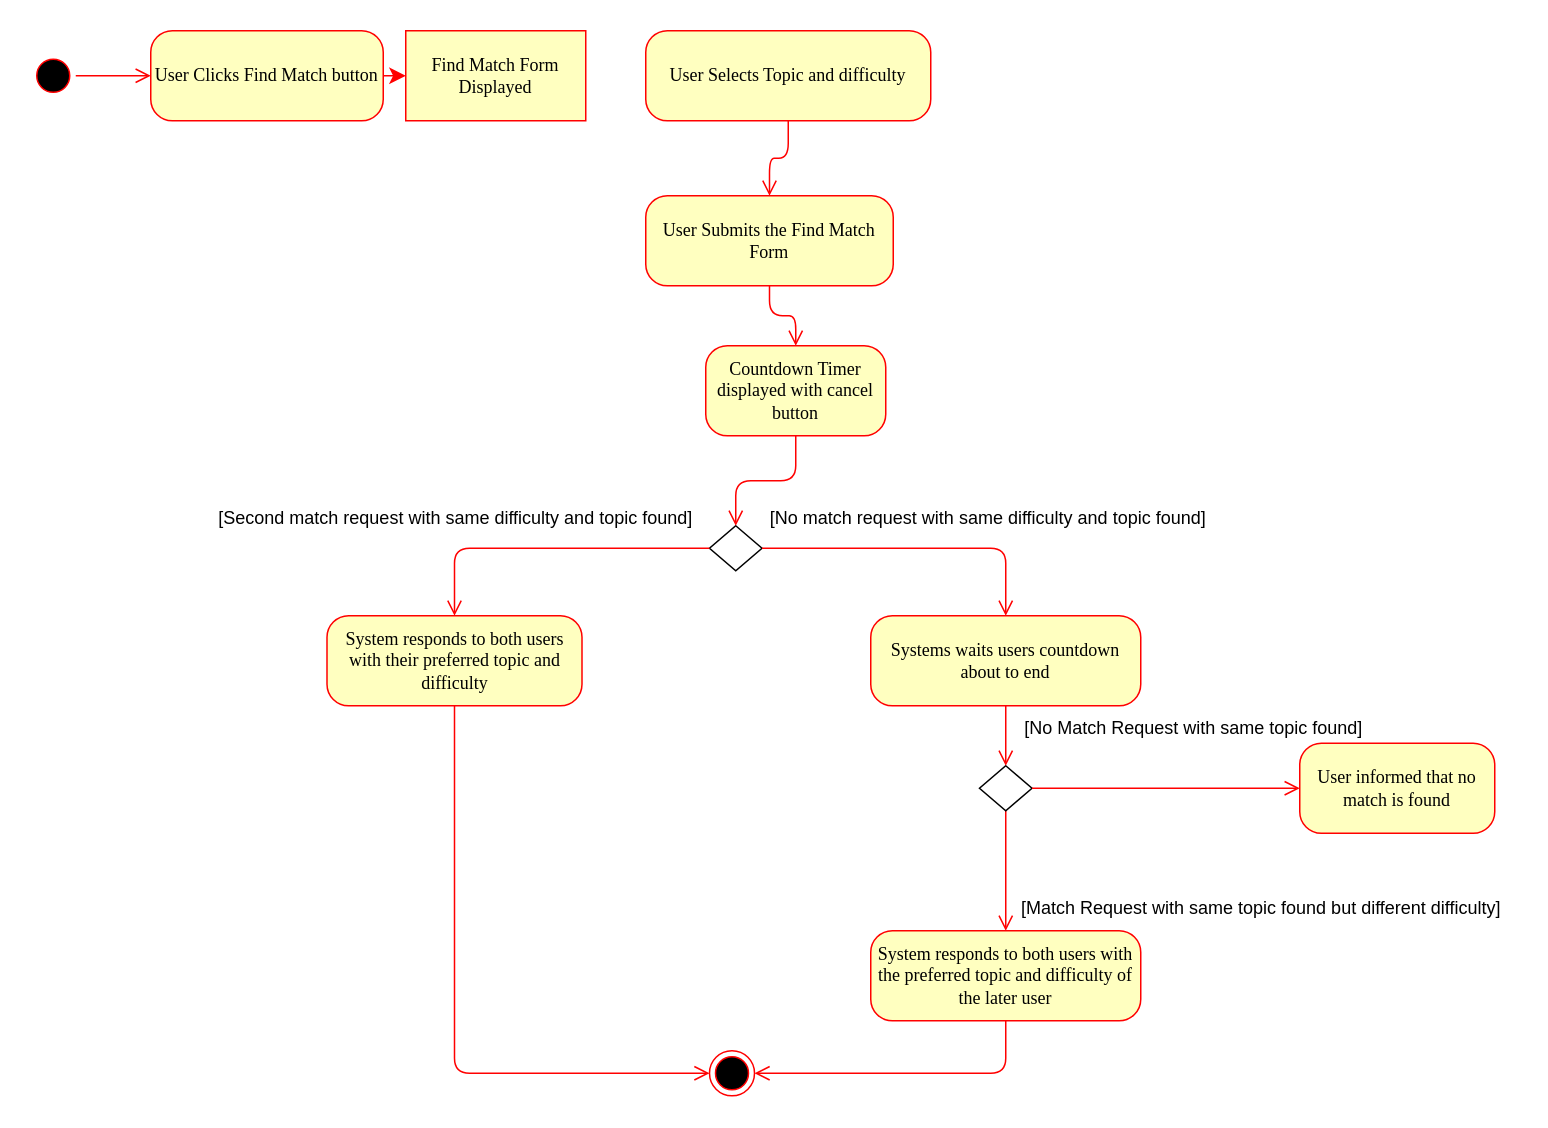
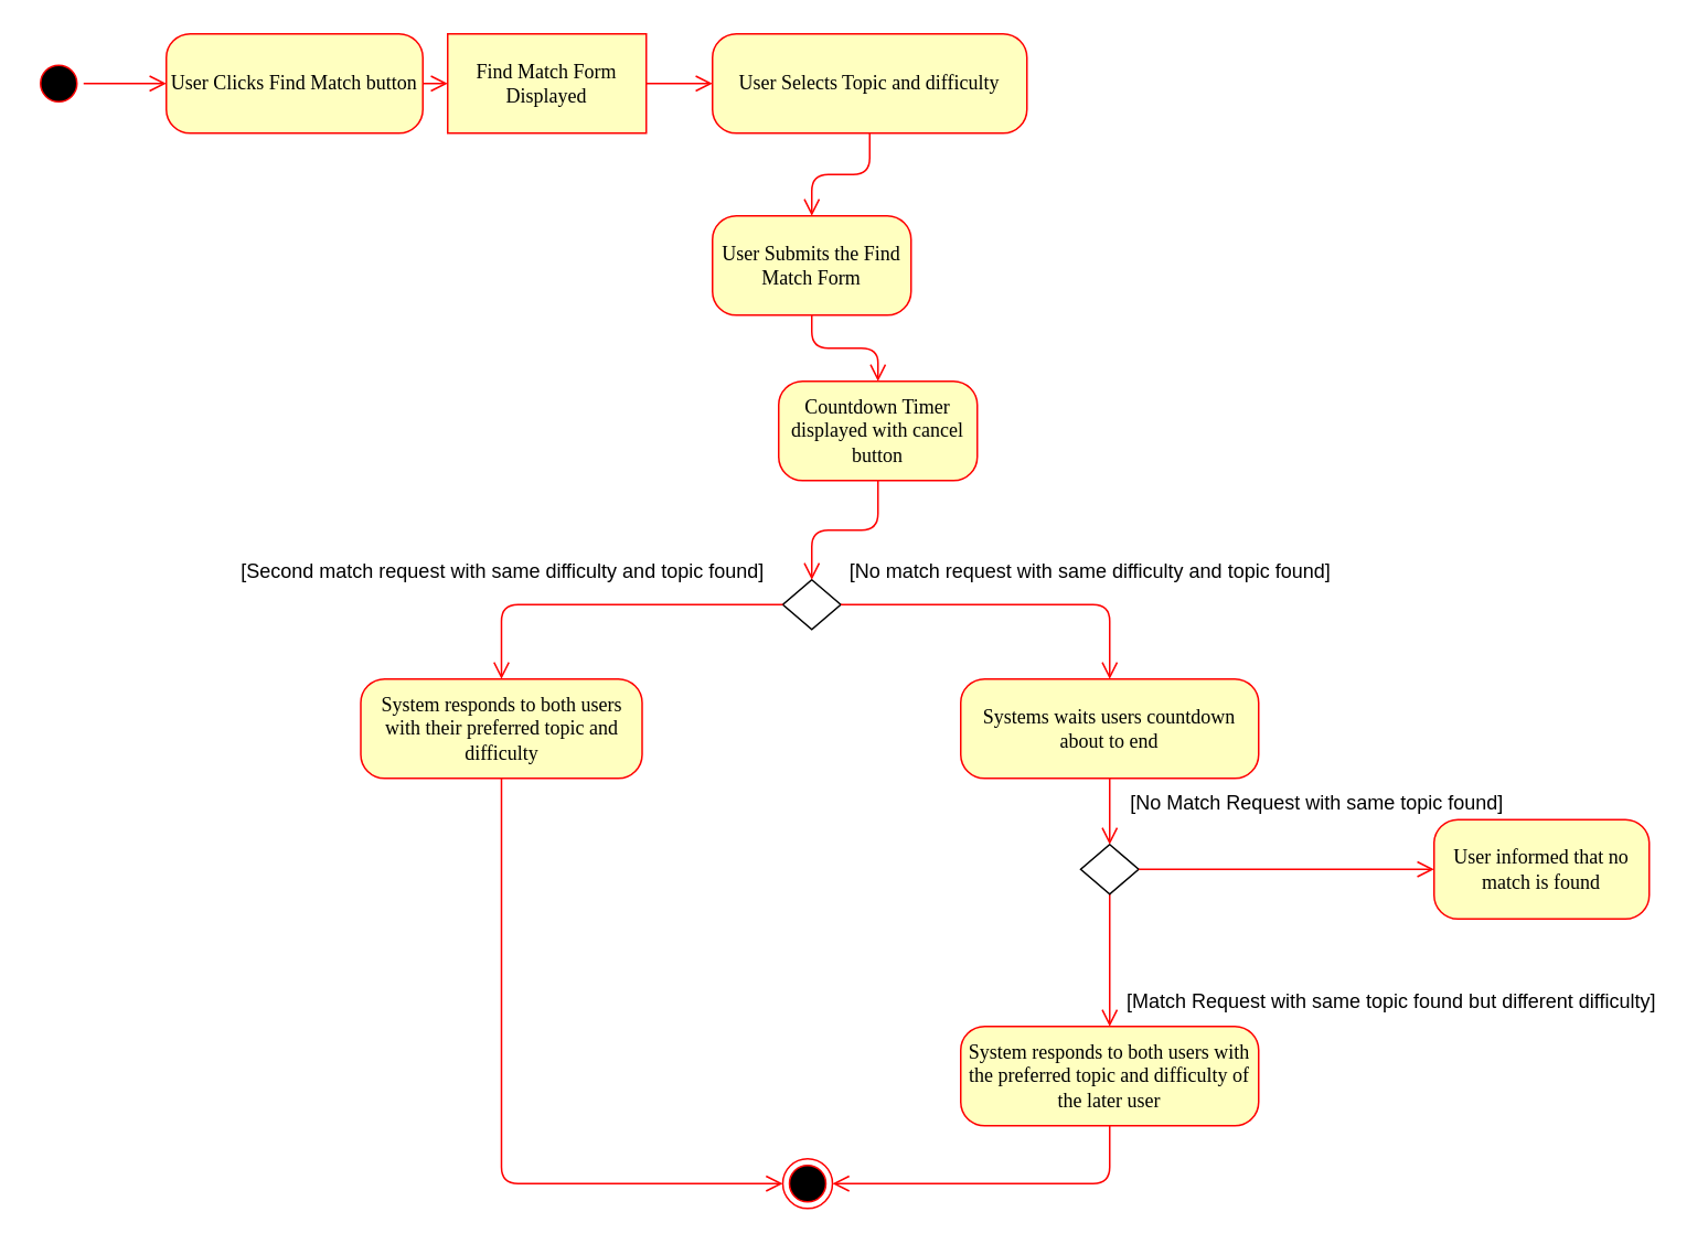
  <mxCell id="0" />
  <mxCell id="1" parent="0" />
  <mxCell id="2" value="" style="ellipse;html=1;shape=startState;fillColor=#000000;strokeColor=#ff0000;rounded=1;shadow=0;comic=0;labelBackgroundColor=none;fontFamily=Verdana;fontSize=12;fontColor=#000000;align=center;direction=south;" parent="1" vertex="1"><mxGeometry x="20" y="35" width="30" height="30" as="geometry" /></mxCell>
  <mxCell id="3" value="User Clicks Find Match button" style="rounded=1;whiteSpace=wrap;html=1;arcSize=24;fillColor=#ffffc0;strokeColor=#ff0000;shadow=0;comic=0;labelBackgroundColor=none;fontFamily=Verdana;fontSize=12;fontColor=#000000;align=center;" parent="1" vertex="1"><mxGeometry x="100" y="20" width="155" height="60" as="geometry" /></mxCell>
  <mxCell id="4" style="edgeStyle=orthogonalEdgeStyle;html=1;labelBackgroundColor=none;endArrow=open;endSize=8;strokeColor=#ff0000;fontFamily=Verdana;fontSize=12;align=left;" parent="1" source="2" target="3" edge="1"><mxGeometry relative="1" as="geometry" /></mxCell>
- <mxCell id="5" style="edgeStyle=orthogonalEdgeStyle;html=1;labelBackgroundColor=none;endArrow=classic;endSize=8;strokeColor=#ff0000;fontFamily=Verdana;fontSize=12;align=left;exitX=1;exitY=0.5;exitDx=0;exitDy=0;entryX=0;entryY=0.5;entryDx=0;entryDy=0;" parent="1" source="3" target="28" edge="1"><mxGeometry relative="1" as="geometry"><Array as="points" /><mxPoint x="240" y="100" as="targetPoint" /></mxGeometry></mxCell>
+ <mxCell id="5" style="edgeStyle=orthogonalEdgeStyle;html=1;labelBackgroundColor=none;endArrow=open;endSize=8;strokeColor=#ff0000;fontFamily=Verdana;fontSize=12;align=left;exitX=1;exitY=0.5;exitDx=0;exitDy=0;entryX=0;entryY=0.5;entryDx=0;entryDy=0;" parent="1" source="3" target="28" edge="1"><mxGeometry relative="1" as="geometry"><Array as="points" /><mxPoint x="240" y="100" as="targetPoint" /></mxGeometry></mxCell>
  <mxCell id="6" value="User Selects Topic and difficulty" style="rounded=1;whiteSpace=wrap;html=1;arcSize=24;fillColor=#ffffc0;strokeColor=#ff0000;shadow=0;comic=0;labelBackgroundColor=none;fontFamily=Verdana;fontSize=12;fontColor=#000000;align=center;" vertex="1" parent="1"><mxGeometry x="430" y="20" width="190" height="60" as="geometry" /></mxCell>
- <mxCell id="7" value="User Submits the Find Match Form" style="rounded=1;whiteSpace=wrap;html=1;arcSize=24;fillColor=#ffffc0;strokeColor=#ff0000;shadow=0;comic=0;labelBackgroundColor=none;fontFamily=Verdana;fontSize=12;fontColor=#000000;align=center;" vertex="1" parent="1"><mxGeometry x="430" y="130" width="165" height="60" as="geometry" /></mxCell>
+ <mxCell id="7" value="User Submits the Find Match Form" style="rounded=1;whiteSpace=wrap;html=1;arcSize=24;fillColor=#ffffc0;strokeColor=#ff0000;shadow=0;comic=0;labelBackgroundColor=none;fontFamily=Verdana;fontSize=12;fontColor=#000000;align=center;" vertex="1" parent="1"><mxGeometry x="430" y="130" width="120" height="60" as="geometry" /></mxCell>
  <mxCell id="8" style="edgeStyle=orthogonalEdgeStyle;html=1;labelBackgroundColor=none;endArrow=open;endSize=8;strokeColor=#ff0000;fontFamily=Verdana;fontSize=12;align=left;entryX=0.5;entryY=0;exitX=0.5;exitY=1;exitDx=0;exitDy=0;entryDx=0;entryDy=0;" edge="1" parent="1" source="6" target="7"><mxGeometry relative="1" as="geometry"><Array as="points" /><mxPoint x="565" y="120" as="sourcePoint" /><mxPoint x="655" y="120" as="targetPoint" /></mxGeometry></mxCell>
  <mxCell id="9" value="" style="rhombus;whiteSpace=wrap;html=1;" vertex="1" parent="1"><mxGeometry x="472.5" y="350" width="35" height="30" as="geometry" /></mxCell>
  <mxCell id="10" style="edgeStyle=orthogonalEdgeStyle;html=1;labelBackgroundColor=none;endArrow=open;endSize=8;strokeColor=#ff0000;fontFamily=Verdana;fontSize=12;align=left;exitX=0.5;exitY=1;exitDx=0;exitDy=0;entryX=0.5;entryY=0;entryDx=0;entryDy=0;" edge="1" parent="1" source="7" target="15"><mxGeometry relative="1" as="geometry"><Array as="points" /><mxPoint x="500" y="90" as="sourcePoint" /><mxPoint x="550" y="220" as="targetPoint" /></mxGeometry></mxCell>
  <mxCell id="11" value="System responds to both users with their preferred topic and difficulty" style="rounded=1;whiteSpace=wrap;html=1;arcSize=24;fillColor=#ffffc0;strokeColor=#ff0000;shadow=0;comic=0;labelBackgroundColor=none;fontFamily=Verdana;fontSize=12;fontColor=#000000;align=center;" vertex="1" parent="1"><mxGeometry x="217.5" y="410" width="170" height="60" as="geometry" /></mxCell>
  <mxCell id="12" style="edgeStyle=orthogonalEdgeStyle;html=1;labelBackgroundColor=none;endArrow=open;endSize=8;strokeColor=#ff0000;fontFamily=Verdana;fontSize=12;align=left;entryX=0.5;entryY=0;exitX=0;exitY=0.5;exitDx=0;exitDy=0;entryDx=0;entryDy=0;" edge="1" parent="1" source="9" target="11"><mxGeometry relative="1" as="geometry"><Array as="points" /><mxPoint x="500" y="310" as="sourcePoint" /><mxPoint x="500" y="360" as="targetPoint" /></mxGeometry></mxCell>
  <mxCell id="13" value="System responds to both users with the preferred topic and difficulty of the later user" style="rounded=1;whiteSpace=wrap;html=1;arcSize=24;fillColor=#ffffc0;strokeColor=#ff0000;shadow=0;comic=0;labelBackgroundColor=none;fontFamily=Verdana;fontSize=12;fontColor=#000000;align=center;" vertex="1" parent="1"><mxGeometry x="580" y="620" width="180" height="60" as="geometry" /></mxCell>
  <mxCell id="14" style="edgeStyle=orthogonalEdgeStyle;html=1;labelBackgroundColor=none;endArrow=open;endSize=8;strokeColor=#ff0000;fontFamily=Verdana;fontSize=12;align=left;exitX=1;exitY=0.5;exitDx=0;exitDy=0;entryX=0.5;entryY=0;entryDx=0;entryDy=0;" edge="1" parent="1" source="9" target="22"><mxGeometry relative="1" as="geometry"><Array as="points" /><mxPoint x="483" y="375" as="sourcePoint" /><mxPoint x="720" y="365" as="targetPoint" /></mxGeometry></mxCell>
  <mxCell id="15" value="Countdown Timer displayed with cancel button" style="rounded=1;whiteSpace=wrap;html=1;arcSize=24;fillColor=#ffffc0;strokeColor=#ff0000;shadow=0;comic=0;labelBackgroundColor=none;fontFamily=Verdana;fontSize=12;fontColor=#000000;align=center;" vertex="1" parent="1"><mxGeometry x="470" y="230" width="120" height="60" as="geometry" /></mxCell>
  <mxCell id="16" style="edgeStyle=orthogonalEdgeStyle;html=1;labelBackgroundColor=none;endArrow=open;endSize=8;strokeColor=#ff0000;fontFamily=Verdana;fontSize=12;align=left;exitX=0.5;exitY=1;exitDx=0;exitDy=0;entryX=0.5;entryY=0;entryDx=0;entryDy=0;" edge="1" parent="1" source="15" target="9"><mxGeometry relative="1" as="geometry"><Array as="points" /><mxPoint x="500" y="200" as="sourcePoint" /><mxPoint x="500" y="240" as="targetPoint" /></mxGeometry></mxCell>
  <mxCell id="17" value="" style="ellipse;html=1;shape=endState;fillColor=#000000;strokeColor=#ff0000;rounded=1;shadow=0;comic=0;labelBackgroundColor=none;fontFamily=Verdana;fontSize=12;fontColor=#000000;align=center;" vertex="1" parent="1"><mxGeometry x="472.5" y="700" width="30" height="30" as="geometry" /></mxCell>
  <mxCell id="18" style="edgeStyle=orthogonalEdgeStyle;html=1;labelBackgroundColor=none;endArrow=open;endSize=8;strokeColor=#ff0000;fontFamily=Verdana;fontSize=12;align=left;entryX=0;entryY=0.5;exitX=0.5;exitY=1;exitDx=0;exitDy=0;entryDx=0;entryDy=0;" edge="1" parent="1" source="11" target="17"><mxGeometry relative="1" as="geometry"><Array as="points" /><mxPoint x="483" y="375" as="sourcePoint" /><mxPoint x="345" y="415" as="targetPoint" /></mxGeometry></mxCell>
  <mxCell id="19" style="edgeStyle=orthogonalEdgeStyle;html=1;labelBackgroundColor=none;endArrow=open;endSize=8;strokeColor=#ff0000;fontFamily=Verdana;fontSize=12;align=left;entryX=1;entryY=0.5;exitX=0.5;exitY=1;exitDx=0;exitDy=0;entryDx=0;entryDy=0;" edge="1" parent="1" source="13" target="17"><mxGeometry relative="1" as="geometry"><Array as="points" /><mxPoint x="493" y="385" as="sourcePoint" /><mxPoint x="355" y="425" as="targetPoint" /></mxGeometry></mxCell>
  <mxCell id="20" value="[Second match request with same difficulty and topic found]" style="text;html=1;align=center;verticalAlign=middle;resizable=0;points=[];autosize=1;strokeColor=none;fillColor=none;" vertex="1" parent="1"><mxGeometry x="132.5" y="330" width="340" height="30" as="geometry" /></mxCell>
  <mxCell id="21" value="[No match request with same difficulty and topic found]" style="text;html=1;align=center;verticalAlign=middle;resizable=0;points=[];autosize=1;strokeColor=none;fillColor=none;" vertex="1" parent="1"><mxGeometry x="502.5" y="330" width="310" height="30" as="geometry" /></mxCell>
  <mxCell id="22" value="Systems waits users countdown about to end" style="rounded=1;whiteSpace=wrap;html=1;arcSize=24;fillColor=#ffffc0;strokeColor=#ff0000;shadow=0;comic=0;labelBackgroundColor=none;fontFamily=Verdana;fontSize=12;fontColor=#000000;align=center;" vertex="1" parent="1"><mxGeometry x="580" y="410" width="180" height="60" as="geometry" /></mxCell>
  <mxCell id="23" style="edgeStyle=orthogonalEdgeStyle;html=1;labelBackgroundColor=none;endArrow=open;endSize=8;strokeColor=#ff0000;fontFamily=Verdana;fontSize=12;align=left;entryX=0.5;entryY=0;entryDx=0;entryDy=0;exitX=0.5;exitY=1;exitDx=0;exitDy=0;" edge="1" parent="1" source="24" target="13"><mxGeometry relative="1" as="geometry"><Array as="points" /><mxPoint x="530" y="540" as="sourcePoint" /><mxPoint x="670" y="440" as="targetPoint" /></mxGeometry></mxCell>
  <mxCell id="24" value="" style="rhombus;whiteSpace=wrap;html=1;" vertex="1" parent="1"><mxGeometry x="652.5" y="510" width="35" height="30" as="geometry" /></mxCell>
  <mxCell id="25" style="edgeStyle=orthogonalEdgeStyle;html=1;labelBackgroundColor=none;endArrow=open;endSize=8;strokeColor=#ff0000;fontFamily=Verdana;fontSize=12;align=left;exitX=0.5;exitY=1;exitDx=0;exitDy=0;entryX=0.5;entryY=0;entryDx=0;entryDy=0;" edge="1" parent="1" source="22" target="24"><mxGeometry relative="1" as="geometry"><Array as="points" /><mxPoint x="518" y="375" as="sourcePoint" /><mxPoint x="680" y="420" as="targetPoint" /></mxGeometry></mxCell>
  <mxCell id="26" style="edgeStyle=orthogonalEdgeStyle;html=1;labelBackgroundColor=none;endArrow=open;endSize=8;strokeColor=#ff0000;fontFamily=Verdana;fontSize=12;align=left;exitX=1;exitY=0.5;exitDx=0;exitDy=0;entryX=0;entryY=0.5;entryDx=0;entryDy=0;" edge="1" parent="1" source="24" target="27"><mxGeometry relative="1" as="geometry"><Array as="points" /><mxPoint x="811.24" y="530" as="sourcePoint" /><mxPoint x="770" y="550" as="targetPoint" /></mxGeometry></mxCell>
  <mxCell id="27" value="User informed that no match is found" style="rounded=1;whiteSpace=wrap;html=1;arcSize=24;fillColor=#ffffc0;strokeColor=#ff0000;shadow=0;comic=0;labelBackgroundColor=none;fontFamily=Verdana;fontSize=12;fontColor=#000000;align=center;" vertex="1" parent="1"><mxGeometry x="866" y="495" width="130" height="60" as="geometry" /></mxCell>
  <mxCell id="28" value="Find Match Form Displayed" style="whiteSpace=wrap;html=1;arcSize=24;fillColor=#ffffc0;strokeColor=#ff0000;shadow=0;comic=0;labelBackgroundColor=none;fontFamily=Verdana;fontSize=12;fontColor=#000000;align=center;rounded=0;" vertex="1" parent="1"><mxGeometry x="270" y="20" width="120" height="60" as="geometry" /></mxCell>
+ <mxCell id="29" style="edgeStyle=orthogonalEdgeStyle;html=1;labelBackgroundColor=none;endArrow=open;endSize=8;strokeColor=#ff0000;fontFamily=Verdana;fontSize=12;align=left;exitX=1;exitY=0.5;exitDx=0;exitDy=0;entryX=0;entryY=0.5;entryDx=0;entryDy=0;" edge="1" parent="1" source="28" target="6"><mxGeometry relative="1" as="geometry"><Array as="points" /><mxPoint x="230" y="60" as="sourcePoint" /><mxPoint x="280" y="60" as="targetPoint" /></mxGeometry></mxCell>
  <mxCell id="30" value="[Match Request with same topic found but different difficulty]" style="text;html=1;align=center;verticalAlign=middle;resizable=0;points=[];autosize=1;strokeColor=none;fillColor=none;" vertex="1" parent="1"><mxGeometry x="670" y="590" width="340" height="30" as="geometry" /></mxCell>
  <mxCell id="31" value="[No Match Request with same topic found]" style="text;html=1;align=center;verticalAlign=middle;resizable=0;points=[];autosize=1;strokeColor=none;fillColor=none;" vertex="1" parent="1"><mxGeometry x="670" y="470" width="250" height="30" as="geometry" /></mxCell>
